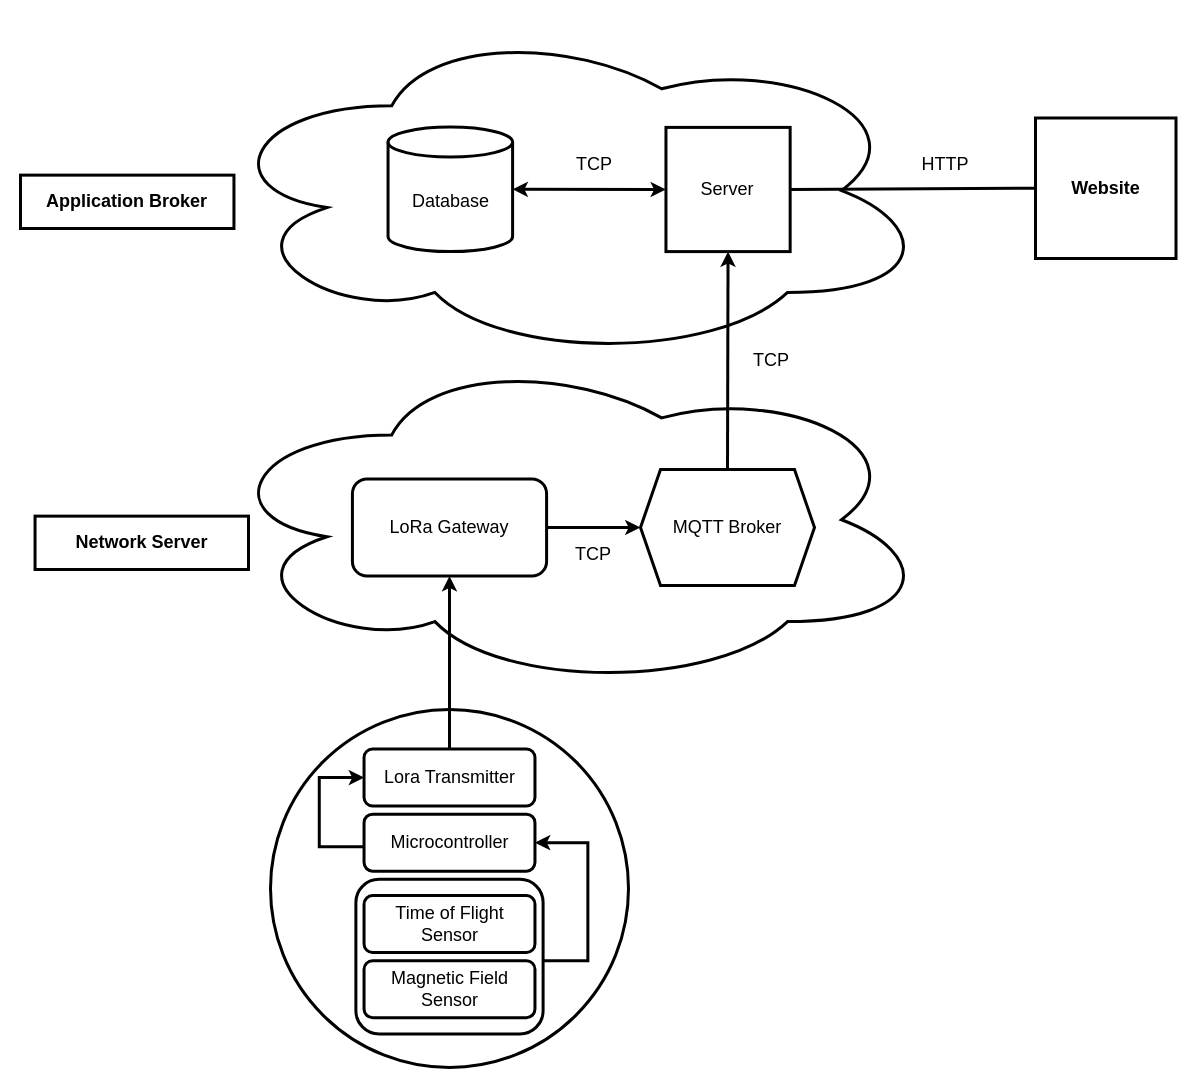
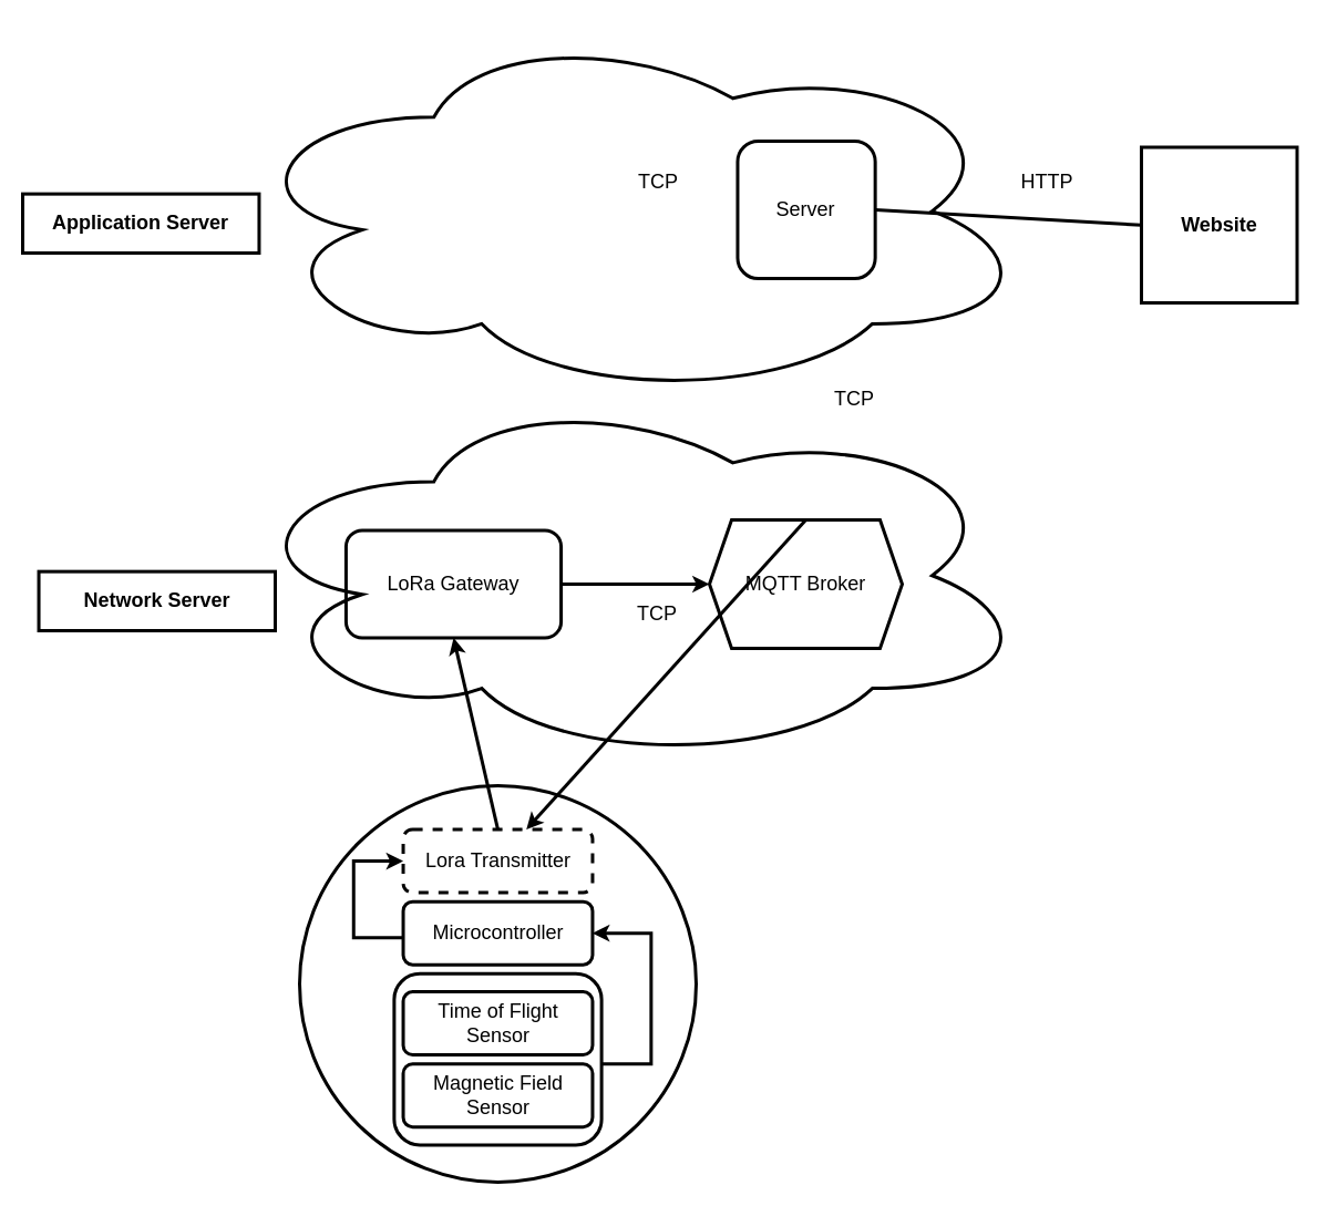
  <mxCell id="0" />
  <mxCell id="1" parent="0" />
  <mxCell id="2" value="&lt;font style=&quot;font-size: 18px;&quot;&gt;&lt;br&gt;&lt;/font&gt;" style="ellipse;shape=cloud;whiteSpace=wrap;html=1;strokeWidth=3;fillColor=none;" vertex="1" parent="1"><mxGeometry x="211.32" y="20.38" width="719.68" height="339.47" as="geometry" /></mxCell>
  <mxCell id="3" value="&lt;font style=&quot;font-size: 18px;&quot;&gt;&lt;br&gt;&lt;/font&gt;" style="ellipse;shape=cloud;whiteSpace=wrap;html=1;strokeWidth=3;fillColor=none;" parent="1" vertex="1"><mxGeometry x="211.32" y="349.53" width="719.68" height="339.47" as="geometry" /></mxCell>
  <mxCell id="4" value="" style="group;fillColor=none;" parent="1" vertex="1" connectable="0"><mxGeometry x="257.997" y="79.382" width="608.579" height="386.24" as="geometry" /></mxCell>
- <mxCell id="5" value="&lt;font style=&quot;font-size: 18px;&quot;&gt;Database&lt;br&gt;&lt;/font&gt;" style="shape=cylinder3;whiteSpace=wrap;html=1;boundedLbl=1;backgroundOutline=1;size=15;strokeWidth=3;fillColor=none;" parent="4" vertex="1"><mxGeometry x="129.55" y="47.17" width="124.55" height="124.55" as="geometry" /></mxCell>
- <mxCell id="6" value="&lt;font style=&quot;font-size: 18px;&quot;&gt;Server&lt;/font&gt;" style="whiteSpace=wrap;html=1;aspect=fixed;strokeWidth=3;fillColor=none;" parent="4" vertex="1"><mxGeometry x="407.463" y="47.528" width="124.19" height="124.19" as="geometry" /></mxCell>
- <mxCell id="7" value="" style="endArrow=classic;startArrow=classic;html=1;rounded=0;exitX=1;exitY=0.5;exitDx=0;exitDy=0;exitPerimeter=0;entryX=0;entryY=0.5;entryDx=0;entryDy=0;strokeWidth=3;fillColor=none;" parent="4" source="5" target="6" edge="1"><mxGeometry width="50" height="50" relative="1" as="geometry"><mxPoint x="238.858" y="121.97" as="sourcePoint" /><mxPoint x="302.384" y="58.444" as="targetPoint" /></mxGeometry></mxCell>
+ <mxCell id="6" value="&lt;font style=&quot;font-size: 18px;&quot;&gt;Server&lt;/font&gt;" style="whiteSpace=wrap;html=1;aspect=fixed;strokeWidth=3;fillColor=none;rounded=1;" parent="4" vertex="1"><mxGeometry x="407.463" y="47.528" width="124.19" height="124.19" as="geometry" /></mxCell>
  <mxCell id="8" value="&lt;font style=&quot;font-size: 18px;&quot;&gt;TCP&lt;/font&gt;" style="text;html=1;align=center;verticalAlign=middle;whiteSpace=wrap;rounded=0;fillColor=none;" vertex="1" parent="4"><mxGeometry x="305.553" y="69.528" width="60" height="30" as="geometry" /></mxCell>
  <mxCell id="9" value="&lt;font style=&quot;font-size: 18px;&quot;&gt;TCP&lt;/font&gt;" style="text;html=1;align=center;verticalAlign=middle;whiteSpace=wrap;rounded=0;fillColor=none;" vertex="1" parent="4"><mxGeometry x="483.003" y="265.618" width="60" height="30" as="geometry" /></mxCell>
  <mxCell id="10" value="" style="endArrow=classic;html=1;rounded=0;exitX=0.5;exitY=0;exitDx=0;exitDy=0;entryX=0.5;entryY=1;entryDx=0;entryDy=0;strokeWidth=3;fillColor=none;" parent="1" source="24" target="15" edge="1"><mxGeometry width="50" height="50" relative="1" as="geometry"><mxPoint x="390" y="607" as="sourcePoint" /><mxPoint x="440" y="557" as="targetPoint" /></mxGeometry></mxCell>
- <mxCell id="11" value="&lt;font style=&quot;font-size: 18px;&quot;&gt;&lt;b&gt;Website&lt;/b&gt;&lt;/font&gt;" style="rounded=0;whiteSpace=wrap;html=1;strokeWidth=3;fillColor=none;" parent="1" vertex="1"><mxGeometry x="1035" y="117.5" width="140.5" height="140.5" as="geometry" /></mxCell>
+ <mxCell id="11" value="&lt;font style=&quot;font-size: 18px;&quot;&gt;&lt;b&gt;Website&lt;/b&gt;&lt;/font&gt;" style="rounded=0;whiteSpace=wrap;html=1;strokeWidth=3;fillColor=none;" parent="1" vertex="1"><mxGeometry x="1030" y="132.5" width="140.5" height="140.5" as="geometry" /></mxCell>
  <mxCell id="12" value="" style="endArrow=none;html=1;rounded=0;exitX=1;exitY=0.5;exitDx=0;exitDy=0;entryX=0;entryY=0.5;entryDx=0;entryDy=0;strokeWidth=3;fillColor=none;" parent="1" source="6" target="11" edge="1"><mxGeometry width="50" height="50" relative="1" as="geometry"><mxPoint x="629" y="205" as="sourcePoint" /><mxPoint x="679" y="155" as="targetPoint" /></mxGeometry></mxCell>
  <mxCell id="13" value="" style="endArrow=classic;html=1;rounded=0;exitX=1;exitY=0.5;exitDx=0;exitDy=0;entryX=0;entryY=0.5;entryDx=0;entryDy=0;strokeWidth=3;fillColor=none;" parent="1" source="15" target="16" edge="1"><mxGeometry width="50" height="50" relative="1" as="geometry"><mxPoint x="822.78" y="447.938" as="sourcePoint" /><mxPoint x="733.843" y="353.92" as="targetPoint" /></mxGeometry></mxCell>
  <mxCell id="14" value="&lt;font style=&quot;font-size: 18px;&quot;&gt;&lt;b&gt;Network Server&lt;br&gt;&lt;/b&gt;&lt;/font&gt;" style="rounded=0;whiteSpace=wrap;html=1;strokeWidth=3;fillColor=none;" parent="1" vertex="1"><mxGeometry x="34.552" y="515.64" width="213.447" height="53.362" as="geometry" /></mxCell>
- <mxCell id="15" value="&lt;font style=&quot;font-size: 18px;&quot;&gt;LoRa Gateway&lt;br&gt;&lt;/font&gt;" style="rounded=1;whiteSpace=wrap;html=1;strokeWidth=3;fillColor=none;" parent="1" vertex="1"><mxGeometry x="351.917" y="478.452" width="194.17" height="97.09" as="geometry" /></mxCell>
+ <mxCell id="15" value="&lt;font style=&quot;font-size: 18px;&quot;&gt;LoRa Gateway&lt;br&gt;&lt;/font&gt;" style="rounded=1;whiteSpace=wrap;html=1;strokeWidth=3;fillColor=none;" parent="1" vertex="1"><mxGeometry x="311.917" y="478.452" width="194.17" height="97.09" as="geometry" /></mxCell>
  <mxCell id="16" value="&lt;font style=&quot;font-size: 18px;&quot;&gt;MQTT Broker&lt;/font&gt;" style="shape=hexagon;perimeter=hexagonPerimeter2;whiteSpace=wrap;html=1;fixedSize=1;strokeWidth=3;fillColor=none;" vertex="1" parent="1"><mxGeometry x="640" y="469" width="174" height="116" as="geometry" /></mxCell>
- <mxCell id="17" value="" style="endArrow=classic;html=1;rounded=0;exitX=0.5;exitY=0;exitDx=0;exitDy=0;entryX=0.5;entryY=1;entryDx=0;entryDy=0;strokeWidth=3;fillColor=none;" edge="1" parent="1" source="16" target="6"><mxGeometry width="50" height="50" relative="1" as="geometry"><mxPoint x="644" y="424" as="sourcePoint" /><mxPoint x="694" y="374" as="targetPoint" /></mxGeometry></mxCell>
+ <mxCell id="17" value="" style="endArrow=classic;html=1;rounded=0;exitX=0.5;exitY=0;exitDx=0;exitDy=0;strokeWidth=3;fillColor=none;" edge="1" parent="1" source="16" target="24"><mxGeometry width="50" height="50" relative="1" as="geometry"><mxPoint x="644" y="424" as="sourcePoint" /><mxPoint x="694" y="374" as="targetPoint" /></mxGeometry></mxCell>
  <mxCell id="18" value="&lt;font style=&quot;font-size: 18px;&quot;&gt;HTTP&lt;/font&gt;" style="text;html=1;align=center;verticalAlign=middle;whiteSpace=wrap;rounded=0;fillColor=none;" vertex="1" parent="1"><mxGeometry x="915" y="149" width="60" height="30" as="geometry" /></mxCell>
  <mxCell id="19" value="" style="ellipse;whiteSpace=wrap;html=1;aspect=fixed;strokeWidth=3;container=0;fillColor=none;" parent="1" vertex="1"><mxGeometry x="270" y="709" width="358" height="358" as="geometry" /></mxCell>
  <mxCell id="20" value="" style="rounded=1;whiteSpace=wrap;html=1;strokeWidth=3;container=0;fillColor=none;" parent="1" vertex="1"><mxGeometry x="355.395" y="878.791" width="187.209" height="154.651" as="geometry" /></mxCell>
  <mxCell id="21" value="&lt;font style=&quot;font-size: 18px;&quot;&gt;Time of Flight Sensor&lt;/font&gt;" style="rounded=1;whiteSpace=wrap;html=1;strokeWidth=3;container=0;fillColor=none;" parent="1" vertex="1"><mxGeometry x="363.535" y="895.07" width="170.93" height="56.977" as="geometry" /></mxCell>
  <mxCell id="22" value="&lt;font style=&quot;font-size: 18px;&quot;&gt;Magnetic Field Sensor&lt;/font&gt;" style="rounded=1;whiteSpace=wrap;html=1;strokeWidth=3;container=0;fillColor=none;" parent="1" vertex="1"><mxGeometry x="363.535" y="960.186" width="170.93" height="56.977" as="geometry" /></mxCell>
  <mxCell id="23" value="&lt;font style=&quot;font-size: 18px;&quot;&gt;Microcontroller&lt;br&gt;&lt;/font&gt;" style="rounded=1;whiteSpace=wrap;html=1;strokeWidth=3;container=0;fillColor=none;" parent="1" vertex="1"><mxGeometry x="363.535" y="813.674" width="170.93" height="56.977" as="geometry" /></mxCell>
- <mxCell id="24" value="&lt;font style=&quot;font-size: 18px;&quot;&gt;Lora Transmitter&lt;/font&gt;" style="rounded=1;whiteSpace=wrap;html=1;strokeWidth=3;container=0;fillColor=none;" parent="1" vertex="1"><mxGeometry x="363.535" y="748.558" width="170.93" height="56.977" as="geometry" /></mxCell>
+ <mxCell id="24" value="&lt;font style=&quot;font-size: 18px;&quot;&gt;Lora Transmitter&lt;/font&gt;" style="rounded=1;whiteSpace=wrap;html=1;strokeWidth=3;container=0;fillColor=none;dashed=1;" parent="1" vertex="1"><mxGeometry x="363.535" y="748.558" width="170.93" height="56.977" as="geometry" /></mxCell>
  <mxCell id="25" value="" style="endArrow=classic;html=1;rounded=0;entryX=1;entryY=0.5;entryDx=0;entryDy=0;strokeWidth=3;fillColor=none;" parent="1" target="23" edge="1"><mxGeometry width="50" height="50" relative="1" as="geometry"><mxPoint x="542.605" y="960.137" as="sourcePoint" /><mxPoint x="538.535" y="854.372" as="targetPoint" /><Array as="points"><mxPoint x="587.372" y="960.186" /><mxPoint x="587.372" y="842.163" /></Array></mxGeometry></mxCell>
  <mxCell id="26" value="" style="endArrow=classic;html=1;rounded=0;entryX=0;entryY=0.5;entryDx=0;entryDy=0;strokeWidth=3;fillColor=none;" parent="1" target="24" edge="1"><mxGeometry width="50" height="50" relative="1" as="geometry"><mxPoint x="363.535" y="846.184" as="sourcePoint" /><mxPoint x="367.605" y="740.419" as="targetPoint" /><Array as="points"><mxPoint x="318.767" y="846.233" /><mxPoint x="318.767" y="777.047" /></Array></mxGeometry></mxCell>
  <mxCell id="27" value="&lt;font style=&quot;font-size: 18px;&quot;&gt;TCP&lt;/font&gt;" style="text;html=1;align=center;verticalAlign=middle;whiteSpace=wrap;rounded=0;fillColor=none;" vertex="1" parent="1"><mxGeometry x="563" y="539" width="60" height="30" as="geometry" /></mxCell>
- <mxCell id="28" value="&lt;font style=&quot;font-size: 18px;&quot;&gt;&lt;b&gt;Application Broker&lt;br&gt;&lt;/b&gt;&lt;/font&gt;" style="rounded=0;whiteSpace=wrap;html=1;strokeWidth=3;fillColor=none;" vertex="1" parent="1"><mxGeometry x="20.002" y="174.64" width="213.447" height="53.362" as="geometry" /></mxCell>
+ <mxCell id="28" value="&lt;font style=&quot;font-size: 18px;&quot;&gt;&lt;b&gt;Application Server&lt;br&gt;&lt;/b&gt;&lt;/font&gt;" style="rounded=0;whiteSpace=wrap;html=1;strokeWidth=3;fillColor=none;" vertex="1" parent="1"><mxGeometry x="20.002" y="174.64" width="213.447" height="53.362" as="geometry" /></mxCell>
